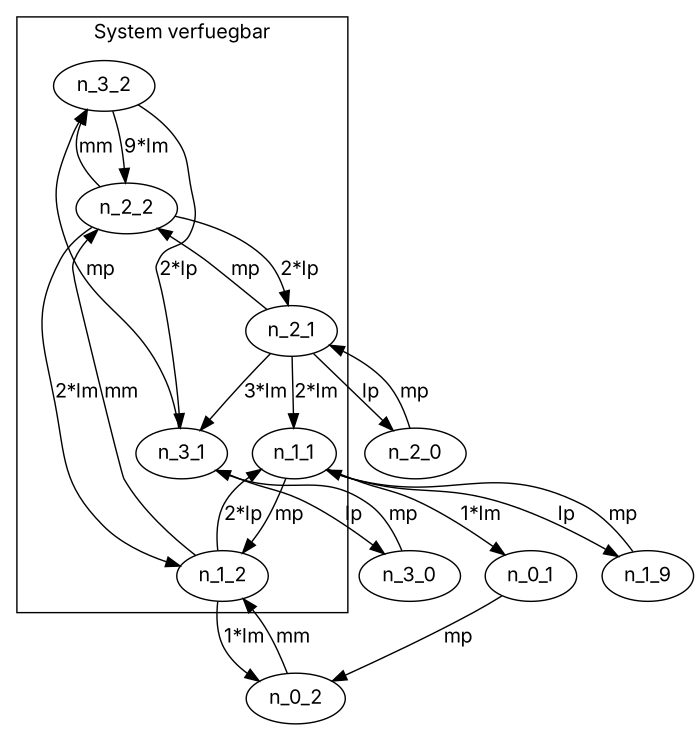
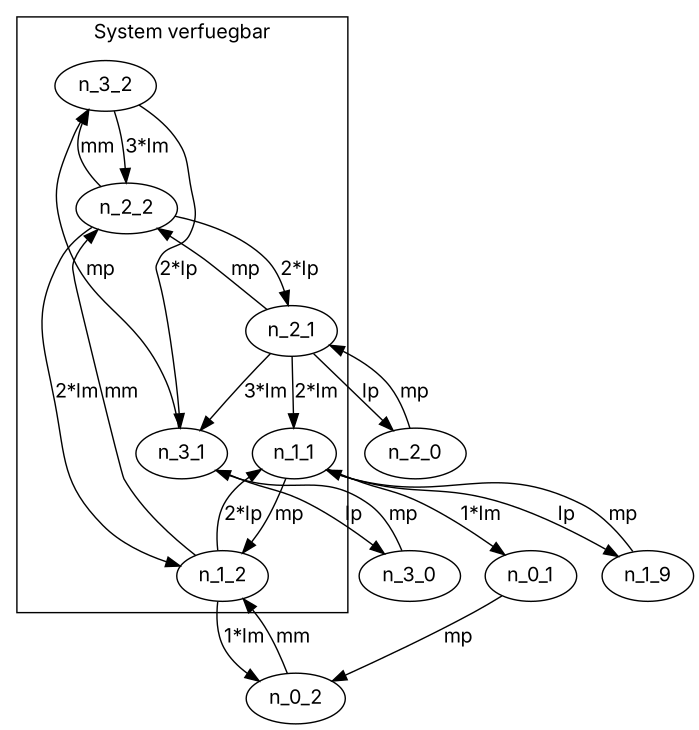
  digraph {
    fontname=Inter
    node [fontname=Inter]
    edge [fontname=Inter]
    n_3_2
    n_2_2
    n_1_2
    n_3_1
    n_1_1
    n_2_1
    n_0_2
    n_3_0
    n_0_1
    n10 [label=n_1_9]
    n_2_0
    subgraph cluster_1 {
      label="System verfuegbar"
      n_3_2
      n_2_2
      n_1_2
      n_3_1
      n_1_1
      n_2_1
    }
-   n_3_2 -> n_2_2 [label="9*lm"]
+   n_3_2 -> n_2_2 [label="3*lm"]
    n_3_2 -> n_3_1 [label="2*lp"]
    n_2_2 -> n_3_2 [label=mm]
    n_2_2 -> n_1_2 [label="2*lm"]
    n_2_2 -> n_2_1 [label="2*lp"]
    n_1_2 -> n_2_2 [label=mm]
    n_1_2 -> n_1_1 [label="2*lp"]
    n_1_2 -> n_0_2 [label="1*lm"]
    n_3_1 -> n_3_2 [label=mp]
    n_3_1 -> n_3_0 [label=lp]
    n_1_1 -> n_1_2 [label=mp]
    n_1_1 -> n_0_1 [label="1*lm"]
    n_1_1 -> n10 [label=lp]
    n_2_1 -> n_2_2 [label=mp]
    n_2_1 -> n_3_1 [label="3*lm"]
    n_2_1 -> n_1_1 [label="2*lm"]
    n_2_1 -> n_2_0 [label=lp]
    n_0_2 -> n_1_2 [label=mm]
    n_3_0 -> n_3_1 [label=mp]
    n_0_1 -> n_0_2 [label=mp]
    n10 -> n_1_1 [label=mp]
    n_2_0 -> n_2_1 [label=mp]
  }
